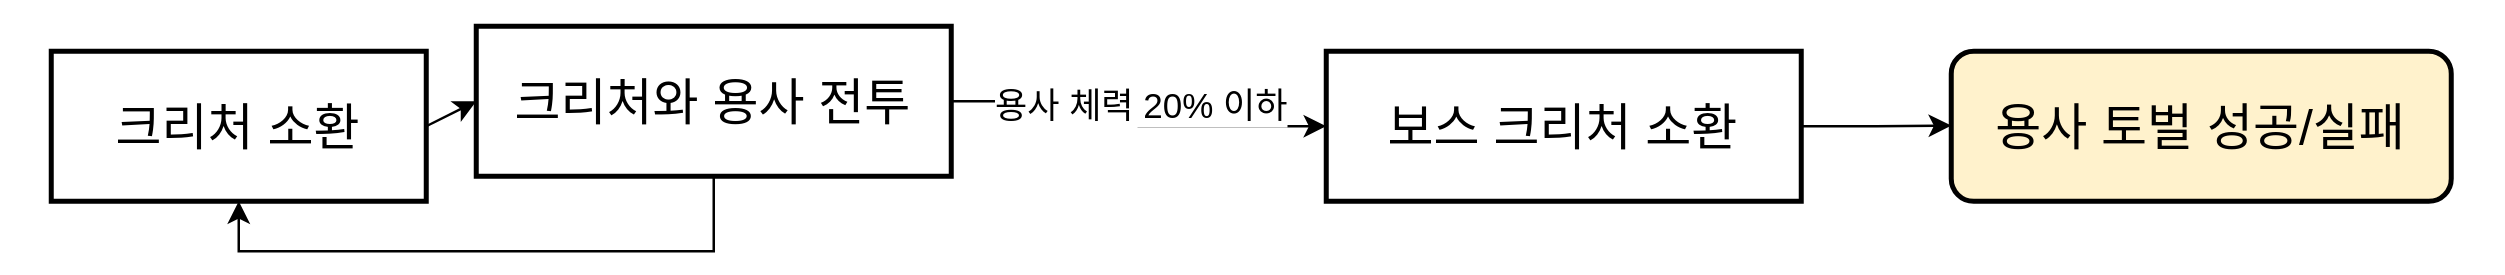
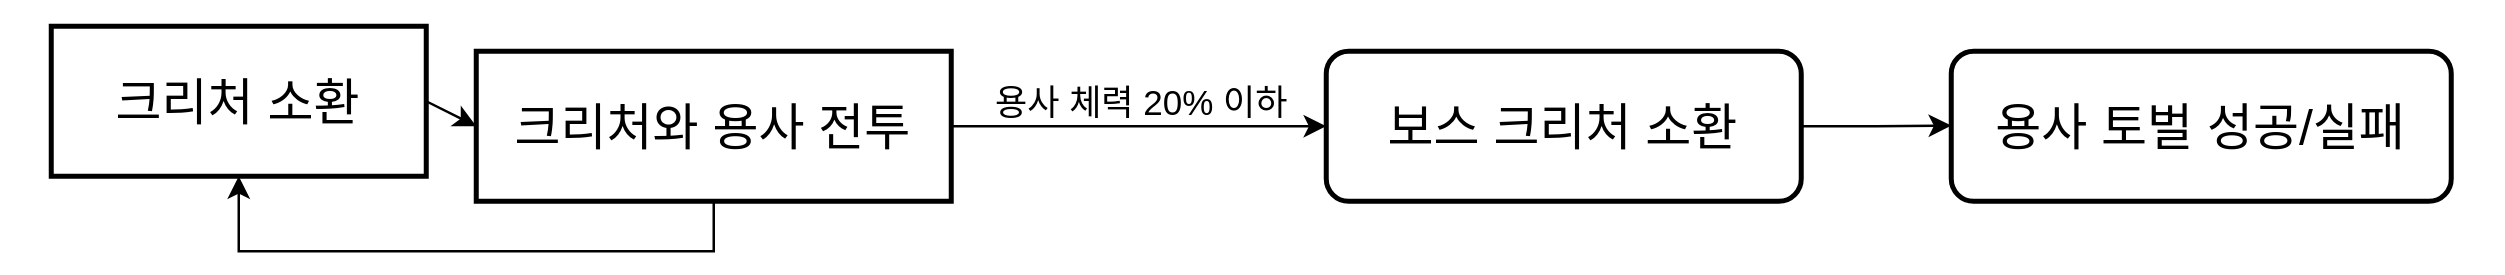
  <mxCell id="0" />
  <mxCell id="1" parent="0" />
- <mxCell id="2" value="&lt;font style=&quot;font-size: 20px;&quot;&gt;크리처 소환&lt;/font&gt;" style="rounded=0;whiteSpace=wrap;html=1;strokeWidth=2;" vertex="1" parent="1"><mxGeometry x="20" y="20" width="150" height="60" as="geometry" /></mxCell>
+ <mxCell id="2" value="&lt;font style=&quot;font-size: 20px;&quot;&gt;크리처 소환&lt;/font&gt;" style="rounded=0;whiteSpace=wrap;html=1;strokeWidth=2;" vertex="1" parent="1"><mxGeometry x="20" y="10" width="150" height="60" as="geometry" /></mxCell>
  <mxCell id="3" style="edgeStyle=orthogonalEdgeStyle;rounded=0;orthogonalLoop=1;jettySize=auto;html=1;exitX=1;exitY=0.5;exitDx=0;exitDy=0;entryX=0;entryY=0.5;entryDx=0;entryDy=0;" edge="1" parent="1" source="6" target="9"><mxGeometry relative="1" as="geometry" /></mxCell>
  <mxCell id="4" value="&lt;font style=&quot;font-size: 14px;&quot;&gt;용사 체력 20% 이하&lt;/font&gt;" style="edgeLabel;html=1;align=center;verticalAlign=middle;resizable=0;points=[];" vertex="1" connectable="0" parent="3"><mxGeometry x="0.043" y="3" relative="1" as="geometry"><mxPoint x="-3" y="-7" as="offset" /></mxGeometry></mxCell>
  <mxCell id="5" style="edgeStyle=orthogonalEdgeStyle;rounded=0;orthogonalLoop=1;jettySize=auto;html=1;exitX=0.5;exitY=1;exitDx=0;exitDy=0;entryX=0.5;entryY=1;entryDx=0;entryDy=0;" edge="1" parent="1" source="6" target="2"><mxGeometry relative="1" as="geometry" /></mxCell>
- <mxCell id="6" value="&lt;span style=&quot;font-size: 20px;&quot;&gt;크리처와 용사 전투&lt;/span&gt;" style="rounded=0;whiteSpace=wrap;html=1;strokeWidth=2;" vertex="1" parent="1"><mxGeometry x="190" y="10" width="190" height="60" as="geometry" /></mxCell>
+ <mxCell id="6" value="&lt;span style=&quot;font-size: 20px;&quot;&gt;크리처와 용사 전투&lt;/span&gt;" style="rounded=0;whiteSpace=wrap;html=1;strokeWidth=2;" vertex="1" parent="1"><mxGeometry x="190" y="20" width="190" height="60" as="geometry" /></mxCell>
  <mxCell id="7" value="" style="endArrow=classic;html=1;rounded=0;exitX=1;exitY=0.5;exitDx=0;exitDy=0;entryX=0;entryY=0.5;entryDx=0;entryDy=0;" edge="1" parent="1" source="2" target="6"><mxGeometry width="50" height="50" relative="1" as="geometry"><mxPoint x="195" y="-30" as="sourcePoint" /><mxPoint x="4" y="36" as="targetPoint" /></mxGeometry></mxCell>
  <mxCell id="8" style="edgeStyle=orthogonalEdgeStyle;rounded=0;orthogonalLoop=1;jettySize=auto;html=1;exitX=1;exitY=0.5;exitDx=0;exitDy=0;" edge="1" parent="1" source="9"><mxGeometry relative="1" as="geometry"><mxPoint x="780" y="49.714" as="targetPoint" /></mxGeometry></mxCell>
- <mxCell id="9" value="&lt;span style=&quot;font-size: 20px;&quot;&gt;보스 크리처 소환&lt;/span&gt;" style="rounded=0;whiteSpace=wrap;html=1;strokeWidth=2;" vertex="1" parent="1"><mxGeometry x="530" y="20" width="190" height="60" as="geometry" /></mxCell>
- <mxCell id="10" value="&lt;font style=&quot;font-size: 20px;&quot;&gt;용사 토벌 성공/실패&lt;/font&gt;" style="rounded=1;whiteSpace=wrap;html=1;strokeWidth=2;fillColor=#fff2cc;" vertex="1" parent="1"><mxGeometry x="780" y="20" width="200" height="60" as="geometry" /></mxCell>
+ <mxCell id="9" value="&lt;span style=&quot;font-size: 20px;&quot;&gt;보스 크리처 소환&lt;/span&gt;" style="whiteSpace=wrap;html=1;strokeWidth=2;rounded=1;" vertex="1" parent="1"><mxGeometry x="530" y="20" width="190" height="60" as="geometry" /></mxCell>
+ <mxCell id="10" value="&lt;font style=&quot;font-size: 20px;&quot;&gt;용사 토벌 성공/실패&lt;/font&gt;" style="rounded=1;whiteSpace=wrap;html=1;strokeWidth=2;" vertex="1" parent="1"><mxGeometry x="780" y="20" width="200" height="60" as="geometry" /></mxCell>
